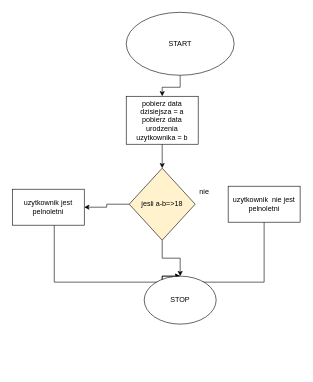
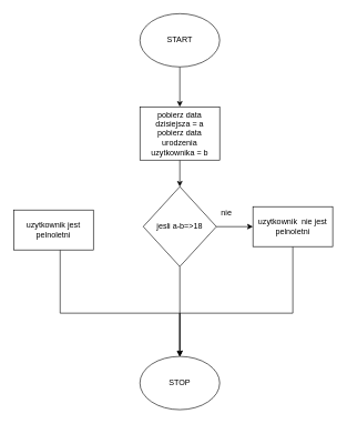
  <mxCell id="0" />
  <mxCell id="1" parent="0" />
  <mxCell id="2" style="edgeStyle=orthogonalEdgeStyle;rounded=0;orthogonalLoop=1;jettySize=auto;html=1;" edge="1" parent="1" source="3" target="5"><mxGeometry relative="1" as="geometry" /></mxCell>
- <mxCell id="3" value="START" style="ellipse;whiteSpace=wrap;html=1;" vertex="1" parent="1"><mxGeometry x="210" y="20" width="180" height="105" as="geometry" /></mxCell>
+ <mxCell id="3" value="START" style="ellipse;whiteSpace=wrap;html=1;" vertex="1" parent="1"><mxGeometry x="210" y="20" width="120" height="80" as="geometry" /></mxCell>
  <mxCell id="4" style="edgeStyle=orthogonalEdgeStyle;rounded=0;orthogonalLoop=1;jettySize=auto;html=1;entryX=0.5;entryY=0;entryDx=0;entryDy=0;" edge="1" parent="1" source="5" target="8"><mxGeometry relative="1" as="geometry" /></mxCell>
  <mxCell id="5" value="pobierz data dzisiejsza = a&lt;br&gt;pobierz data urodzenia uzytkownika = b" style="rounded=0;whiteSpace=wrap;html=1;" vertex="1" parent="1"><mxGeometry x="210" y="160" width="120" height="80" as="geometry" /></mxCell>
- <mxCell id="6" style="edgeStyle=orthogonalEdgeStyle;rounded=0;orthogonalLoop=1;jettySize=auto;html=1;entryX=1;entryY=0.5;entryDx=0;entryDy=0;" edge="1" parent="1" source="8" target="10"><mxGeometry relative="1" as="geometry" /></mxCell>
+ <mxCell id="6" style="edgeStyle=orthogonalEdgeStyle;rounded=0;orthogonalLoop=1;jettySize=auto;html=1;" edge="1" parent="1" source="8" target="12"><mxGeometry relative="1" as="geometry" /></mxCell>
  <mxCell id="7" style="edgeStyle=orthogonalEdgeStyle;rounded=0;orthogonalLoop=1;jettySize=auto;html=1;" edge="1" parent="1" source="8" target="14"><mxGeometry relative="1" as="geometry" /></mxCell>
- <mxCell id="8" value="jesli a-b=&amp;gt;18" style="rhombus;whiteSpace=wrap;html=1;fillColor=#fff2cc;" vertex="1" parent="1"><mxGeometry x="215" y="280" width="110" height="120" as="geometry" /></mxCell>
+ <mxCell id="8" value="jesli a-b=&amp;gt;18" style="rhombus;whiteSpace=wrap;html=1;" vertex="1" parent="1"><mxGeometry x="215" y="280" width="110" height="120" as="geometry" /></mxCell>
  <mxCell id="9" style="edgeStyle=orthogonalEdgeStyle;rounded=0;orthogonalLoop=1;jettySize=auto;html=1;entryX=0.5;entryY=0;entryDx=0;entryDy=0;" edge="1" parent="1" source="10" target="14"><mxGeometry relative="1" as="geometry"><Array as="points"><mxPoint x="90" y="470" /><mxPoint x="270" y="470" /></Array></mxGeometry></mxCell>
  <mxCell id="10" value="uzytkownik jest pelnoletni" style="rounded=0;whiteSpace=wrap;html=1;" vertex="1" parent="1"><mxGeometry x="20" y="315" width="120" height="60" as="geometry" /></mxCell>
  <mxCell id="11" style="edgeStyle=orthogonalEdgeStyle;rounded=0;orthogonalLoop=1;jettySize=auto;html=1;entryX=0.5;entryY=0;entryDx=0;entryDy=0;" edge="1" parent="1" source="12" target="14"><mxGeometry relative="1" as="geometry"><Array as="points"><mxPoint x="440" y="470" /><mxPoint x="270" y="470" /></Array></mxGeometry></mxCell>
  <mxCell id="12" value="uzytkownik&amp;nbsp; nie jest pelnoletni" style="rounded=0;whiteSpace=wrap;html=1;" vertex="1" parent="1"><mxGeometry x="380" y="310" width="120" height="60" as="geometry" /></mxCell>
  <mxCell id="13" value="nie" style="text;html=1;align=center;verticalAlign=middle;resizable=0;points=[];autosize=1;strokeColor=none;fillColor=none;" vertex="1" parent="1"><mxGeometry x="320" y="305" width="40" height="30" as="geometry" /></mxCell>
- <mxCell id="14" value="STOP" style="ellipse;whiteSpace=wrap;html=1;" vertex="1" parent="1"><mxGeometry x="240" y="460" width="120" height="80" as="geometry" /></mxCell>
+ <mxCell id="14" value="STOP" style="ellipse;whiteSpace=wrap;html=1;" vertex="1" parent="1"><mxGeometry x="210" y="535" width="120" height="80" as="geometry" /></mxCell>
